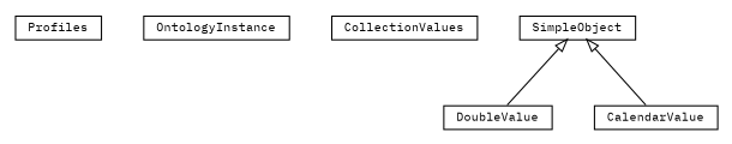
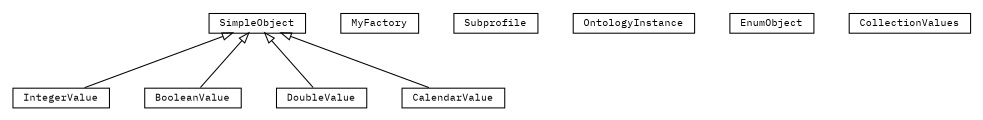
  digraph {
    fontname="IBM Plex Mono"
    nodesep=0.25
    ranksep=0.5
    node [fontcolor=black fontname="IBM Plex Mono" fontsize=10.0 shape=plaintext]
    edge [arrowtail=empty dir=back fontname="IBM Plex Mono" fontsize=10 headport=p labelfontname=Helvetica labelfontsize=10 tailport=p]
-   n3 [label=<<table title="org.universAAL.ucc.model.jaxb.Profiles" border="0" cellborder="1" cellspacing="0" cellpadding="2" port="p" href="./Profiles.html"> 		<tr><td><table border="0" cellspacing="0" cellpadding="1"> <tr><td align="center" balign="center"> Profiles </td></tr> 		</table></td></tr> 		</table>>]
+   n1 [label=<<table title="org.universAAL.ucc.model.jaxb.IntegerValue" border="0" cellborder="1" cellspacing="0" cellpadding="2" port="p" href="./IntegerValue.html"> 		<tr><td><table border="0" cellspacing="0" cellpadding="1"> <tr><td align="center" balign="center"> IntegerValue </td></tr> 		</table></td></tr> 		</table>>]
+   n2 [label=<<table title="org.universAAL.ucc.model.jaxb.MyFactory" border="0" cellborder="1" cellspacing="0" cellpadding="2" port="p" href="./MyFactory.html"> 		<tr><td><table border="0" cellspacing="0" cellpadding="1"> <tr><td align="center" balign="center"> MyFactory </td></tr> 		</table></td></tr> 		</table>>]
+   n4 [label=<<table title="org.universAAL.ucc.model.jaxb.Subprofile" border="0" cellborder="1" cellspacing="0" cellpadding="2" port="p" href="./Subprofile.html"> 		<tr><td><table border="0" cellspacing="0" cellpadding="1"> <tr><td align="center" balign="center"> Subprofile </td></tr> 		</table></td></tr> 		</table>>]
    n5 [label=<<table title="org.universAAL.ucc.model.jaxb.OntologyInstance" border="0" cellborder="1" cellspacing="0" cellpadding="2" port="p" href="./OntologyInstance.html"> 		<tr><td><table border="0" cellspacing="0" cellpadding="1"> <tr><td align="center" balign="center"> OntologyInstance </td></tr> 		</table></td></tr> 		</table>>]
+   n6 [label=<<table title="org.universAAL.ucc.model.jaxb.BooleanValue" border="0" cellborder="1" cellspacing="0" cellpadding="2" port="p" href="./BooleanValue.html"> 		<tr><td><table border="0" cellspacing="0" cellpadding="1"> <tr><td align="center" balign="center"> BooleanValue </td></tr> 		</table></td></tr> 		</table>>]
+   n7 [label=<<table title="org.universAAL.ucc.model.jaxb.EnumObject" border="0" cellborder="1" cellspacing="0" cellpadding="2" port="p" href="./EnumObject.html"> 		<tr><td><table border="0" cellspacing="0" cellpadding="1"> <tr><td align="center" balign="center"> EnumObject </td></tr> 		</table></td></tr> 		</table>>]
    n8 [label=<<table title="org.universAAL.ucc.model.jaxb.CollectionValues" border="0" cellborder="1" cellspacing="0" cellpadding="2" port="p" href="./CollectionValues.html"> 		<tr><td><table border="0" cellspacing="0" cellpadding="1"> <tr><td align="center" balign="center"> CollectionValues </td></tr> 		</table></td></tr> 		</table>>]
    n9 [label=<<table title="org.universAAL.ucc.model.jaxb.DoubleValue" border="0" cellborder="1" cellspacing="0" cellpadding="2" port="p" href="./DoubleValue.html"> 		<tr><td><table border="0" cellspacing="0" cellpadding="1"> <tr><td align="center" balign="center"> DoubleValue </td></tr> 		</table></td></tr> 		</table>>]
    n10 [label=<<table title="org.universAAL.ucc.model.jaxb.SimpleObject" border="0" cellborder="1" cellspacing="0" cellpadding="2" port="p" href="./SimpleObject.html"> 		<tr><td><table border="0" cellspacing="0" cellpadding="1"> <tr><td align="center" balign="center"> SimpleObject </td></tr> 		</table></td></tr> 		</table>>]
    n11 [label=<<table title="org.universAAL.ucc.model.jaxb.CalendarValue" border="0" cellborder="1" cellspacing="0" cellpadding="2" port="p" href="./CalendarValue.html"> 		<tr><td><table border="0" cellspacing="0" cellpadding="1"> <tr><td align="center" balign="center"> CalendarValue </td></tr> 		</table></td></tr> 		</table>>]
+   n10 -> n1
+   n10 -> n6
    n10 -> n9
    n10 -> n11
  }
